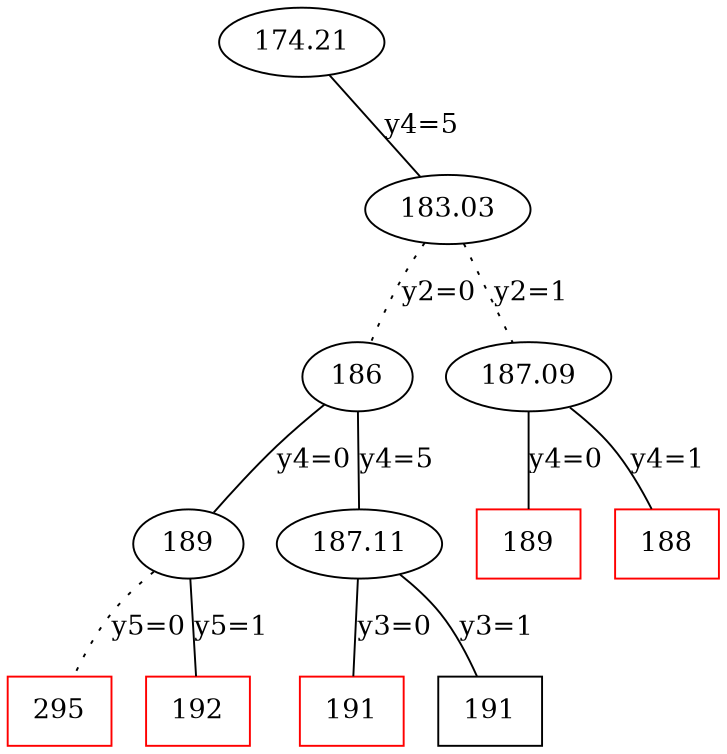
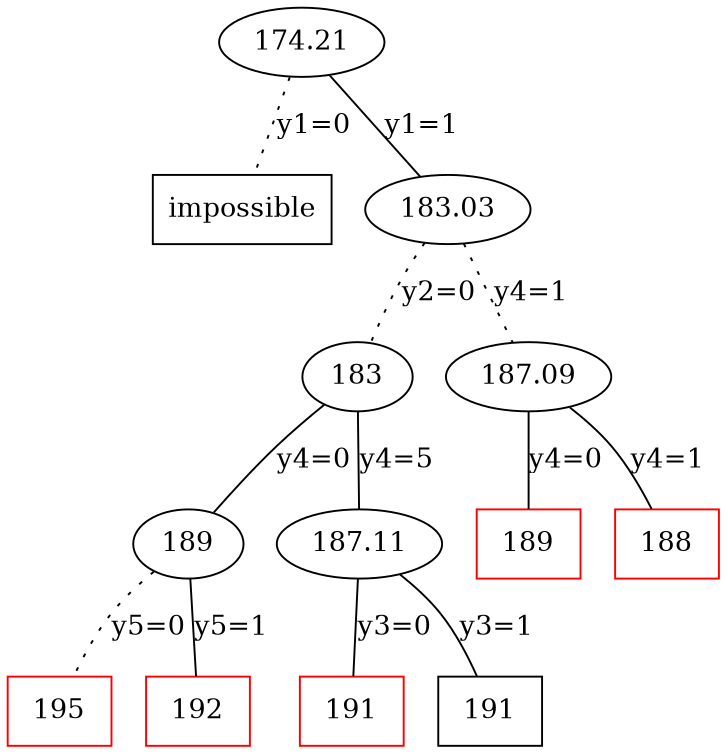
  graph {
    node [shape=rectangle]
    edge [style=solid]
    n1 [label=174.21 shape=""]
+   n2 [label=impossible]
    n3 [label=183.03 shape=""]
-   n4 [label=186 shape=""]
+   n4 [label=183 shape=""]
    n5 [label=187.09 shape=""]
    n6 [label=189 shape=""]
    n7 [label=187.11 shape=""]
    n8 [color=red label=189]
    n9 [color=red label=188]
-   n10 [color=red label=295]
+   n10 [color=red label=195]
    n11 [color=red label=192]
    n12 [color=red label=191]
    n13 [label=191]
-   n1 -- n3 [label="y4=5"]
+   n1 -- n2 [label="y1=0" style=dotted]
+   n1 -- n3 [label="y1=1"]
    n3 -- n4 [label="y2=0" style=dotted]
-   n3 -- n5 [label="y2=1" style=dotted]
+   n3 -- n5 [label="y4=1" style=dotted]
    n4 -- n6 [label="y4=0"]
    n4 -- n7 [label="y4=5"]
    n5 -- n8 [label="y4=0"]
    n5 -- n9 [label="y4=1"]
    n6 -- n10 [label="y5=0" style=dotted]
    n6 -- n11 [label="y5=1"]
    n7 -- n12 [label="y3=0"]
    n7 -- n13 [label="y3=1"]
  }
